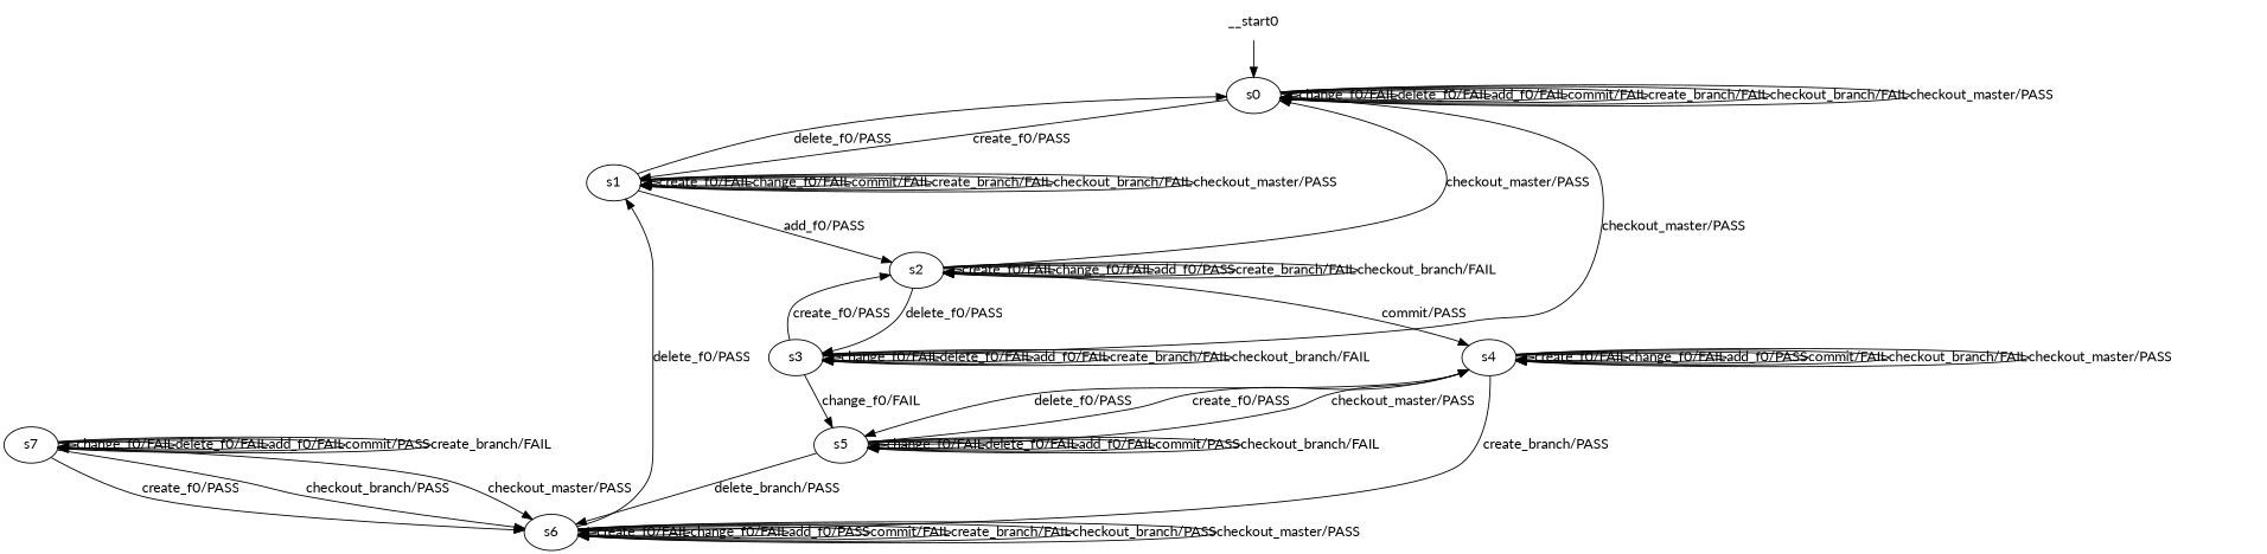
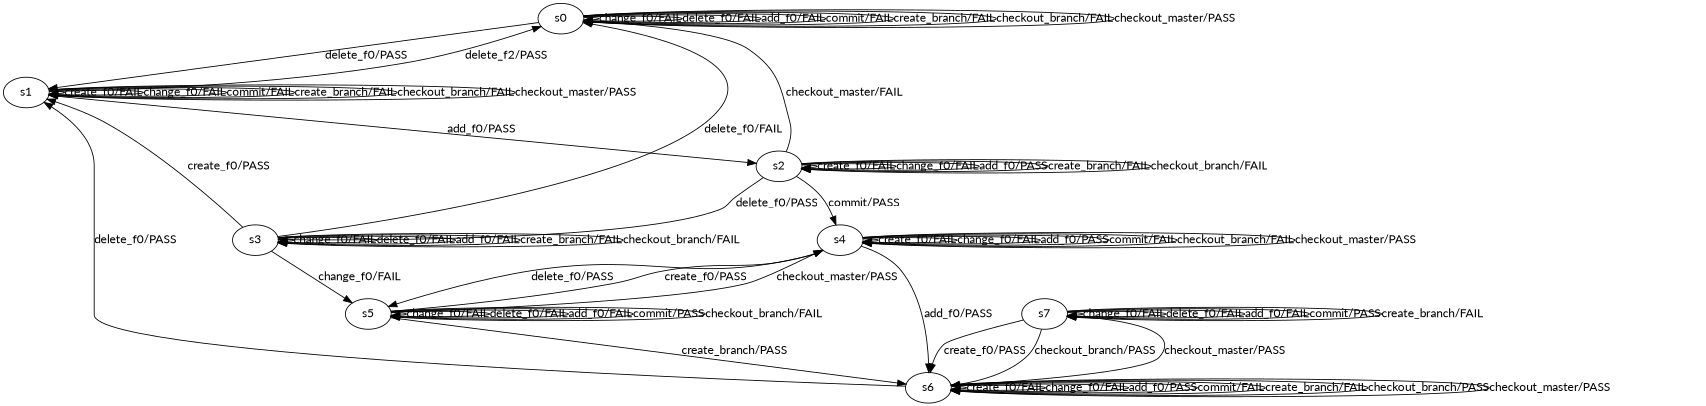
  digraph {
    fontname=Lato
    node [fontname=Lato]
    edge [fontname=Lato]
    n1 [label=s0]
    n2 [label=s1]
    n3 [label=s2]
    n4 [label=s3]
    n5 [label=s4]
    n6 [label=s5]
    n7 [label=s6]
    n8 [label=s7]
-   __start0 [shape=none]
    n1 -> n1 [label="change_f0/FAIL"]
    n1 -> n1 [label="delete_f0/FAIL"]
    n1 -> n1 [label="add_f0/FAIL"]
    n1 -> n1 [label="commit/FAIL"]
    n1 -> n1 [label="create_branch/FAIL"]
    n1 -> n1 [label="checkout_branch/FAIL"]
    n1 -> n1 [label="checkout_master/PASS"]
-   n1 -> n2 [label="create_f0/PASS"]
-   n2 -> n1 [label="delete_f0/PASS"]
+   n1 -> n2 [label="delete_f0/PASS"]
+   n2 -> n1 [label="delete_f2/PASS"]
    n2 -> n2 [label="create_f0/FAIL"]
    n2 -> n2 [label="change_f0/FAIL"]
    n2 -> n2 [label="commit/FAIL"]
    n2 -> n2 [label="create_branch/FAIL"]
    n2 -> n2 [label="checkout_branch/FAIL"]
    n2 -> n2 [label="checkout_master/PASS"]
    n2 -> n3 [label="add_f0/PASS"]
-   n3 -> n1 [label="checkout_master/PASS"]
+   n3 -> n1 [label="checkout_master/FAIL"]
    n3 -> n3 [label="create_f0/FAIL"]
    n3 -> n3 [label="change_f0/FAIL"]
    n3 -> n3 [label="add_f0/PASS"]
    n3 -> n3 [label="create_branch/FAIL"]
    n3 -> n3 [label="checkout_branch/FAIL"]
    n3 -> n4 [label="delete_f0/PASS"]
    n3 -> n5 [label="commit/PASS"]
-   n4 -> n1 [label="checkout_master/PASS"]
-   n4 -> n3 [label="create_f0/PASS"]
+   n4 -> n1 [label="delete_f0/FAIL"]
+   n4 -> n2 [label="create_f0/PASS"]
    n4 -> n4 [label="change_f0/FAIL"]
    n4 -> n4 [label="delete_f0/FAIL"]
    n4 -> n4 [label="add_f0/FAIL"]
    n4 -> n4 [label="create_branch/FAIL"]
    n4 -> n4 [label="checkout_branch/FAIL"]
    n4 -> n6 [label="change_f0/FAIL"]
    n5 -> n5 [label="create_f0/FAIL"]
    n5 -> n5 [label="change_f0/FAIL"]
    n5 -> n5 [label="add_f0/PASS"]
    n5 -> n5 [label="commit/FAIL"]
    n5 -> n5 [label="checkout_branch/FAIL"]
    n5 -> n5 [label="checkout_master/PASS"]
    n5 -> n6 [label="delete_f0/PASS"]
-   n5 -> n7 [label="create_branch/PASS"]
+   n5 -> n7 [label="add_f0/PASS"]
    n6 -> n5 [label="create_f0/PASS"]
    n6 -> n5 [label="checkout_master/PASS"]
    n6 -> n6 [label="change_f0/FAIL"]
    n6 -> n6 [label="delete_f0/FAIL"]
    n6 -> n6 [label="add_f0/FAIL"]
    n6 -> n6 [label="commit/PASS"]
    n6 -> n6 [label="checkout_branch/FAIL"]
-   n6 -> n7 [label="delete_branch/PASS"]
+   n6 -> n7 [label="create_branch/PASS"]
    n7 -> n2 [label="delete_f0/PASS"]
    n7 -> n7 [label="create_f0/FAIL"]
    n7 -> n7 [label="change_f0/FAIL"]
    n7 -> n7 [label="add_f0/PASS"]
    n7 -> n7 [label="commit/FAIL"]
    n7 -> n7 [label="create_branch/FAIL"]
    n7 -> n7 [label="checkout_branch/PASS"]
    n7 -> n7 [label="checkout_master/PASS"]
    n8 -> n7 [label="create_f0/PASS"]
    n8 -> n7 [label="checkout_branch/PASS"]
    n8 -> n7 [label="checkout_master/PASS"]
    n8 -> n8 [label="change_f0/FAIL"]
    n8 -> n8 [label="delete_f0/FAIL"]
    n8 -> n8 [label="add_f0/FAIL"]
    n8 -> n8 [label="commit/PASS"]
    n8 -> n8 [label="create_branch/FAIL"]
-   __start0 -> n1
  }
